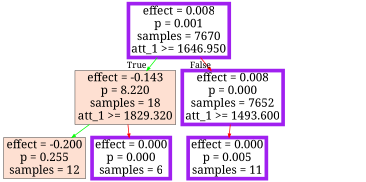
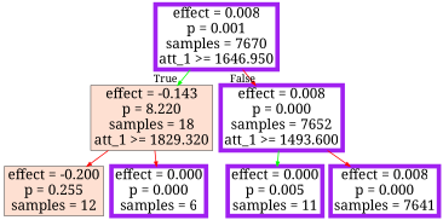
  digraph {
    fontname="Noto Serif"
    node [color=purple fillcolor=white fontname="Noto Serif" fontsize=32 penwidth=10.0 shape=box style=filled]
    edge [color=green fontname="Noto Serif" fontsize=24 penwidth=2]
    n1 [label="effect = 0.008\np = 0.001\nsamples = 7670\natt_1 >= 1646.950\n"]
    n2 [fillcolor="/reds9/2" label="effect = -0.143\np = 8.220\nsamples = 18\natt_1 >= 1829.320\n" color="" penwidth=""]
    n3 [label="effect = 0.008\np = 0.000\nsamples = 7652\natt_1 >= 1493.600\n"]
    n4 [fillcolor="/reds9/2" label="effect = -0.200\np = 0.255\nsamples = 12" color="" penwidth=""]
    n5 [label="effect = 0.000\np = 0.000\nsamples = 6"]
    n6 [label="effect = 0.000\np = 0.005\nsamples = 11"]
+   n7 [label="effect = 0.008\np = 0.000\nsamples = 7641"]
    n1 -> n2 [headlabel=True labelangle=45 labeldistance=2.5]
    n1 -> n3 [color=red headlabel=False labelangle=-45 labeldistance=2.5]
-   n2 -> n4
+   n2 -> n4 [color=red]
    n2 -> n5 [color=red]
-   n3 -> n6 [color=red]
+   n3 -> n6
+   n3 -> n7 [color=red]
  }
